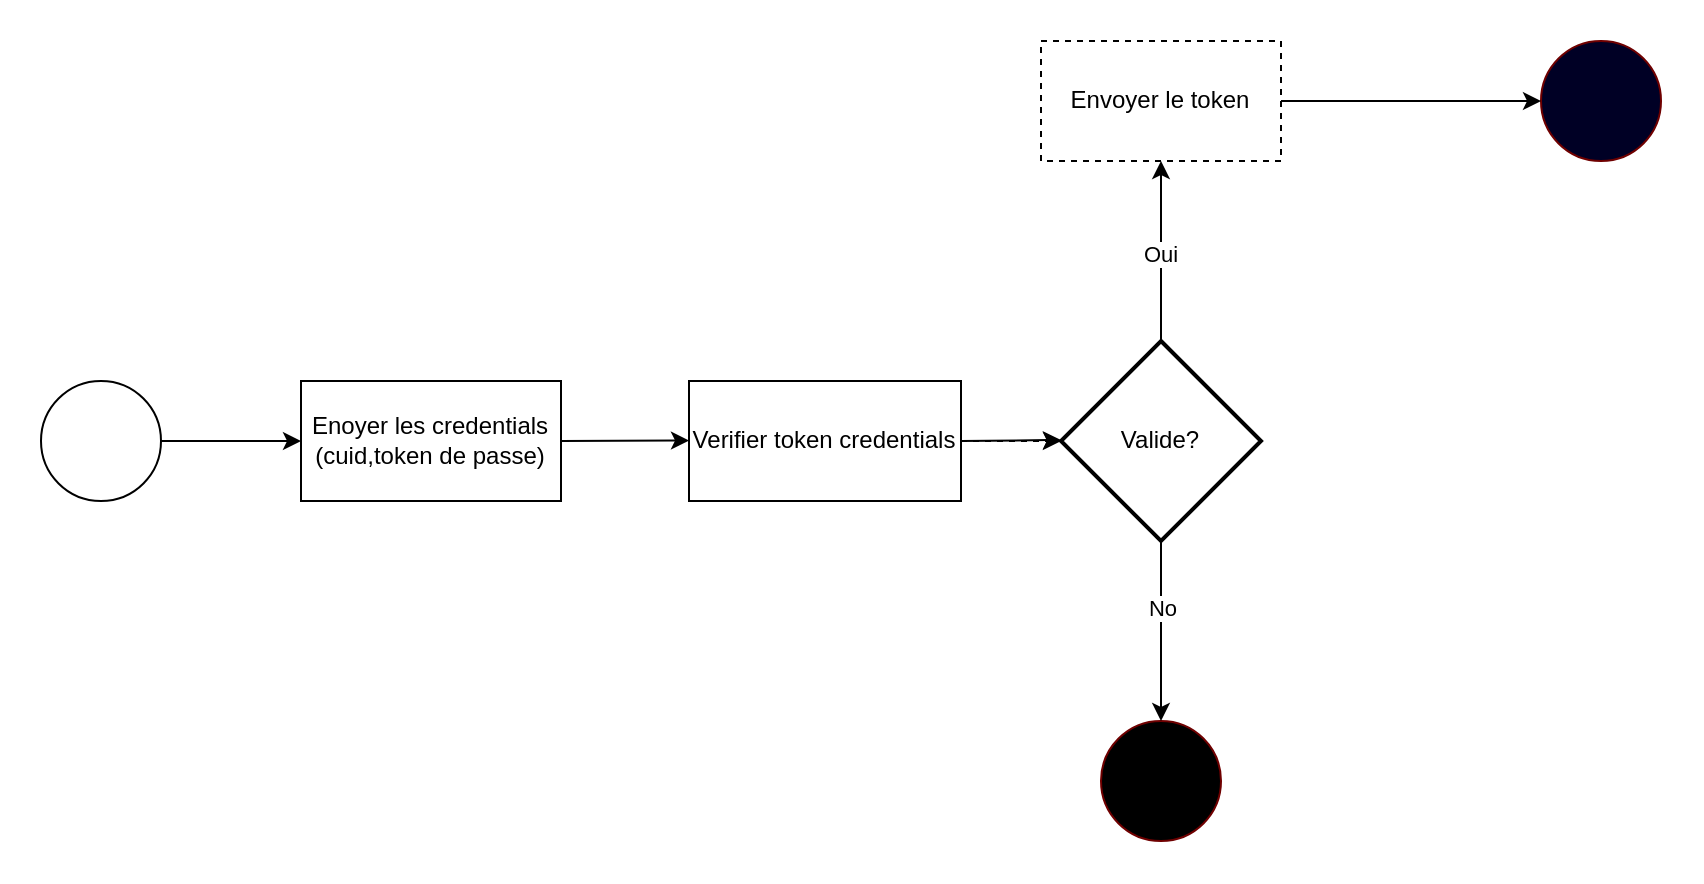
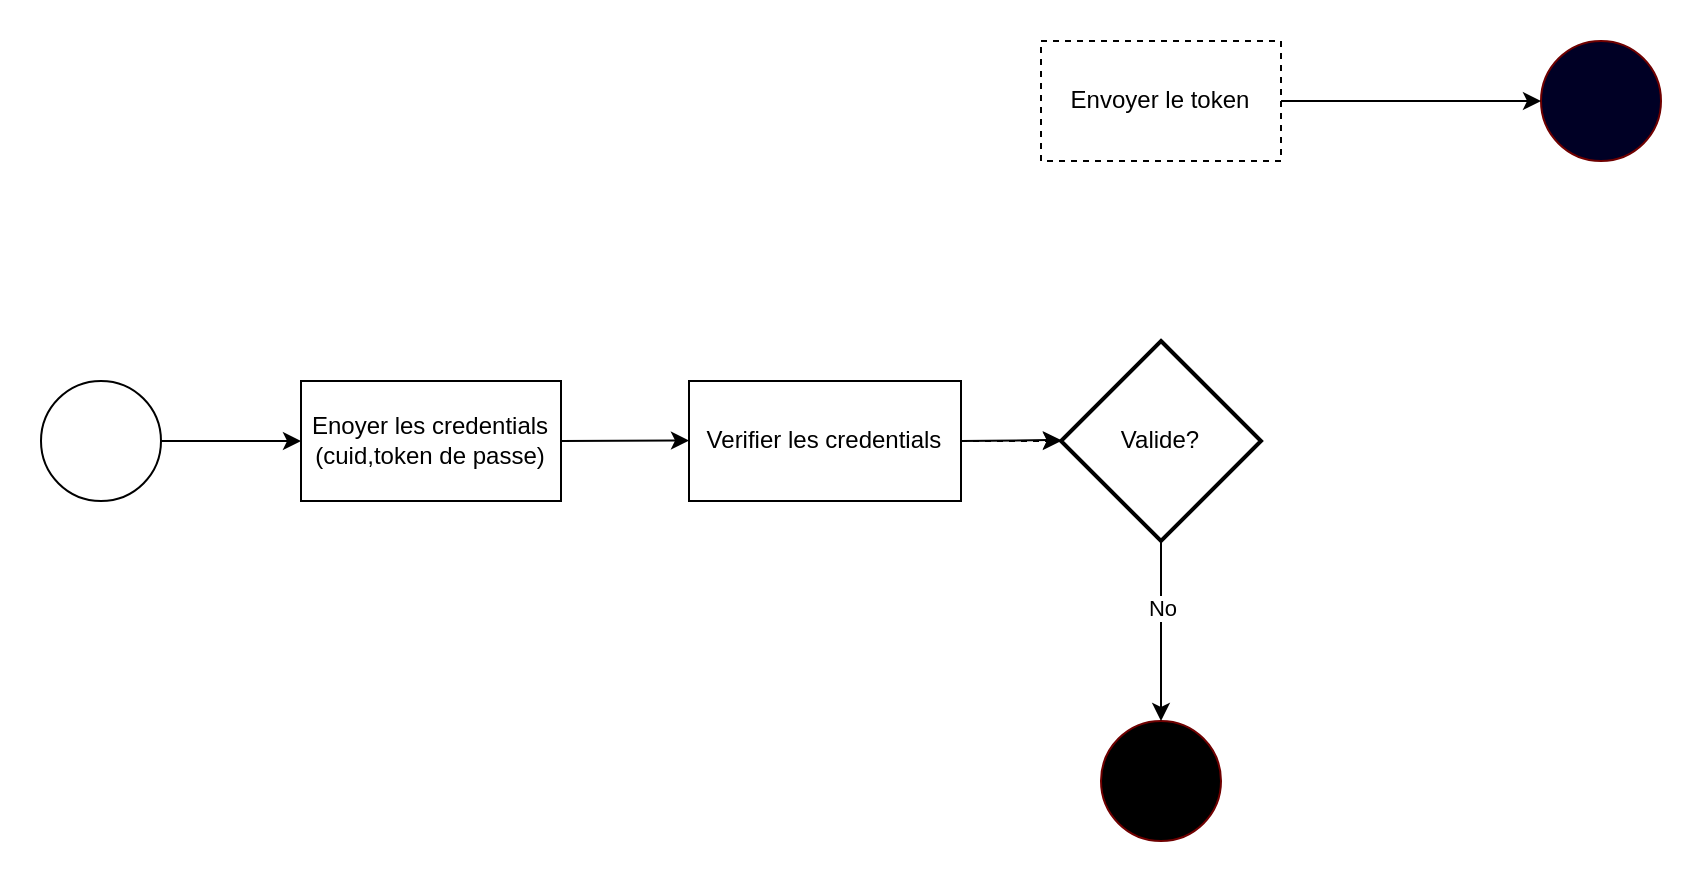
  <mxCell id="0" />
  <mxCell id="1" parent="0" />
  <mxCell id="2" value="" style="verticalLabelPosition=bottom;verticalAlign=top;html=1;shape=mxgraph.flowchart.on-page_reference;" vertex="1" parent="1"><mxGeometry x="20" y="190" width="60" height="60" as="geometry" /></mxCell>
  <mxCell id="3" value="Valide?" style="strokeWidth=2;html=1;shape=mxgraph.flowchart.decision;whiteSpace=wrap;" vertex="1" parent="1"><mxGeometry x="530" y="170" width="100" height="100" as="geometry" /></mxCell>
  <mxCell id="4" value="Enoyer les&amp;nbsp;credentials (cuid,token de passe)" style="rounded=0;whiteSpace=wrap;html=1;" vertex="1" parent="1"><mxGeometry x="150" y="190" width="130" height="60" as="geometry" /></mxCell>
  <mxCell id="5" value="" style="verticalLabelPosition=bottom;verticalAlign=top;html=1;shape=mxgraph.flowchart.on-page_reference;strokeColor=#6F0000;fillColor=#000000;fontColor=#ffffff;" vertex="1" parent="1"><mxGeometry x="550" y="360" width="60" height="60" as="geometry" /></mxCell>
  <mxCell id="6" value="" style="edgeStyle=orthogonalEdgeStyle;rounded=0;orthogonalLoop=1;jettySize=auto;html=1;dashed=1;" edge="1" parent="1" source="7" target="3"><mxGeometry relative="1" as="geometry" /></mxCell>
- <mxCell id="7" value="Verifier token&amp;nbsp;credentials" style="rounded=0;whiteSpace=wrap;html=1;" vertex="1" parent="1"><mxGeometry x="344" y="190" width="136" height="60" as="geometry" /></mxCell>
+ <mxCell id="7" value="Verifier les&amp;nbsp;credentials" style="rounded=0;whiteSpace=wrap;html=1;" vertex="1" parent="1"><mxGeometry x="344" y="190" width="136" height="60" as="geometry" /></mxCell>
  <mxCell id="8" value="" style="endArrow=classic;html=1;rounded=0;entryX=0;entryY=0.5;entryDx=0;entryDy=0;" edge="1" parent="1" target="4"><mxGeometry width="50" height="50" relative="1" as="geometry"><mxPoint x="80" y="220" as="sourcePoint" /><mxPoint x="130" y="170" as="targetPoint" /></mxGeometry></mxCell>
  <mxCell id="9" value="" style="endArrow=classic;html=1;rounded=0;entryX=0;entryY=0.5;entryDx=0;entryDy=0;exitX=1;exitY=0.5;exitDx=0;exitDy=0;" edge="1" parent="1" source="7"><mxGeometry width="50" height="50" relative="1" as="geometry"><mxPoint x="470" y="220" as="sourcePoint" /><mxPoint x="530" y="219.5" as="targetPoint" /></mxGeometry></mxCell>
  <mxCell id="10" value="" style="endArrow=classic;html=1;rounded=0;entryX=0;entryY=0.5;entryDx=0;entryDy=0;exitX=1;exitY=0.5;exitDx=0;exitDy=0;" edge="1" parent="1" source="4"><mxGeometry width="50" height="50" relative="1" as="geometry"><mxPoint x="274" y="220" as="sourcePoint" /><mxPoint x="344" y="219.76" as="targetPoint" /><Array as="points"><mxPoint x="344" y="219.76" /></Array></mxGeometry></mxCell>
- <mxCell id="11" value="" style="endArrow=classic;html=1;rounded=0;entryX=0.5;entryY=1;entryDx=0;entryDy=0;" edge="1" parent="1" source="3" target="15"><mxGeometry width="50" height="50" relative="1" as="geometry"><mxPoint x="580" y="149.289" as="sourcePoint" /><mxPoint x="590" y="120" as="targetPoint" /></mxGeometry></mxCell>
- <mxCell id="12" value="Oui" style="edgeLabel;html=1;align=center;verticalAlign=middle;resizable=0;points=[];" vertex="1" connectable="0" parent="11"><mxGeometry x="-0.018" y="1" relative="1" as="geometry"><mxPoint as="offset" /></mxGeometry></mxCell>
  <mxCell id="13" value="" style="endArrow=classic;html=1;rounded=0;entryX=0.5;entryY=0;entryDx=0;entryDy=0;entryPerimeter=0;" edge="1" parent="1" source="3" target="5"><mxGeometry width="50" height="50" relative="1" as="geometry"><mxPoint x="580" y="320" as="sourcePoint" /><mxPoint x="580" y="340.711" as="targetPoint" /></mxGeometry></mxCell>
  <mxCell id="14" value="No" style="edgeLabel;html=1;align=center;verticalAlign=middle;resizable=0;points=[];" vertex="1" connectable="0" parent="13"><mxGeometry x="-0.271" relative="1" as="geometry"><mxPoint as="offset" /></mxGeometry></mxCell>
  <mxCell id="15" value="Envoyer le token" style="rounded=0;whiteSpace=wrap;html=1;dashed=1;" vertex="1" parent="1"><mxGeometry x="520" y="20" width="120" height="60" as="geometry" /></mxCell>
  <mxCell id="16" value="" style="verticalLabelPosition=bottom;verticalAlign=top;html=1;shape=mxgraph.flowchart.on-page_reference;strokeColor=#6F0000;fillColor=light-dark(#000025, #ffadcd);fontColor=#ffffff;" vertex="1" parent="1"><mxGeometry x="770" y="20" width="60" height="60" as="geometry" /></mxCell>
  <mxCell id="17" value="" style="endArrow=classic;html=1;rounded=0;entryX=0;entryY=0.5;entryDx=0;entryDy=0;entryPerimeter=0;" edge="1" parent="1" source="15" target="16"><mxGeometry width="50" height="50" relative="1" as="geometry"><mxPoint x="640" y="100" as="sourcePoint" /><mxPoint x="760" y="50" as="targetPoint" /></mxGeometry></mxCell>
